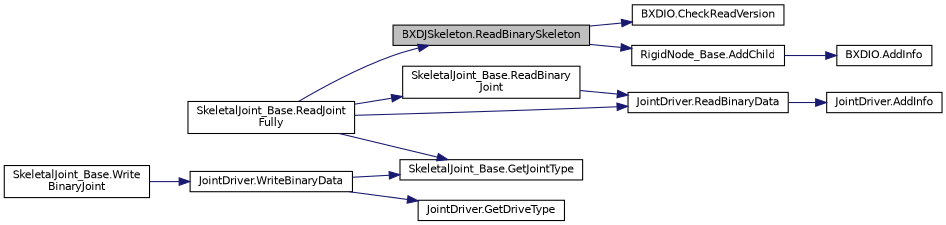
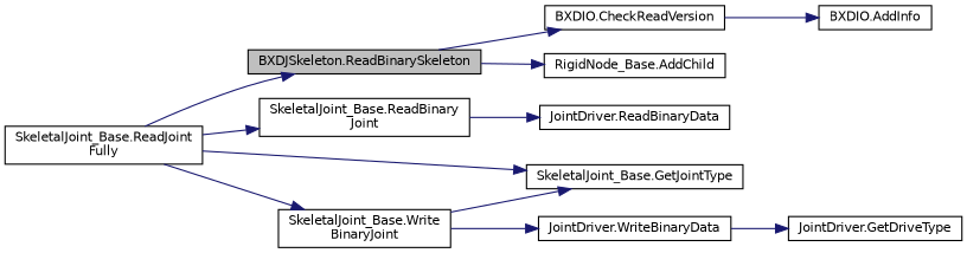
  digraph {
    rankdir=LR
    node [color=black fillcolor=white fontname=Helvetica fontsize=10 shape=record style=filled]
    edge [color=midnightblue fontname=Helvetica fontsize=10 labelfontname=Helvetica labelfontsize=10 style=solid]
    n1 [fillcolor=grey75 fontcolor=black height=0.2 label="BXDJSkeleton.ReadBinarySkeleton" width=0.4]
    n2 [height=0.2 label="BXDIO.CheckReadVersion" width=0.4]
    n3 [height=0.2 label="RigidNode_Base.AddChild" width=0.4]
    n4 [height=0.2 label="BXDIO.AddInfo" width=0.4]
    n5 [height=0.2 label="SkeletalJoint_Base.ReadJoint\lFully" width=0.4]
    n6 [height=0.2 label="SkeletalJoint_Base.ReadBinary\lJoint" width=0.4]
    n7 [height=0.2 label="SkeletalJoint_Base.GetJointType" width=0.4]
    n8 [height=0.2 label="SkeletalJoint_Base.Write\lBinaryJoint" width=0.4]
    n9 [height=0.2 label="JointDriver.ReadBinaryData" width=0.4]
    n10 [height=0.2 label="JointDriver.WriteBinaryData" width=0.4]
-   n11 [height=0.2 label="JointDriver.AddInfo" width=0.4]
    n12 [height=0.2 label="JointDriver.GetDriveType" width=0.4]
    n1 -> n2
    n1 -> n3
-   n3 -> n4
+   n2 -> n4
    n5 -> n1
    n5 -> n6
    n5 -> n7
-   n5 -> n9
+   n5 -> n8
    n6 -> n9
-   n10 -> n7
+   n8 -> n7
    n8 -> n10
-   n9 -> n11
    n10 -> n12
  }
